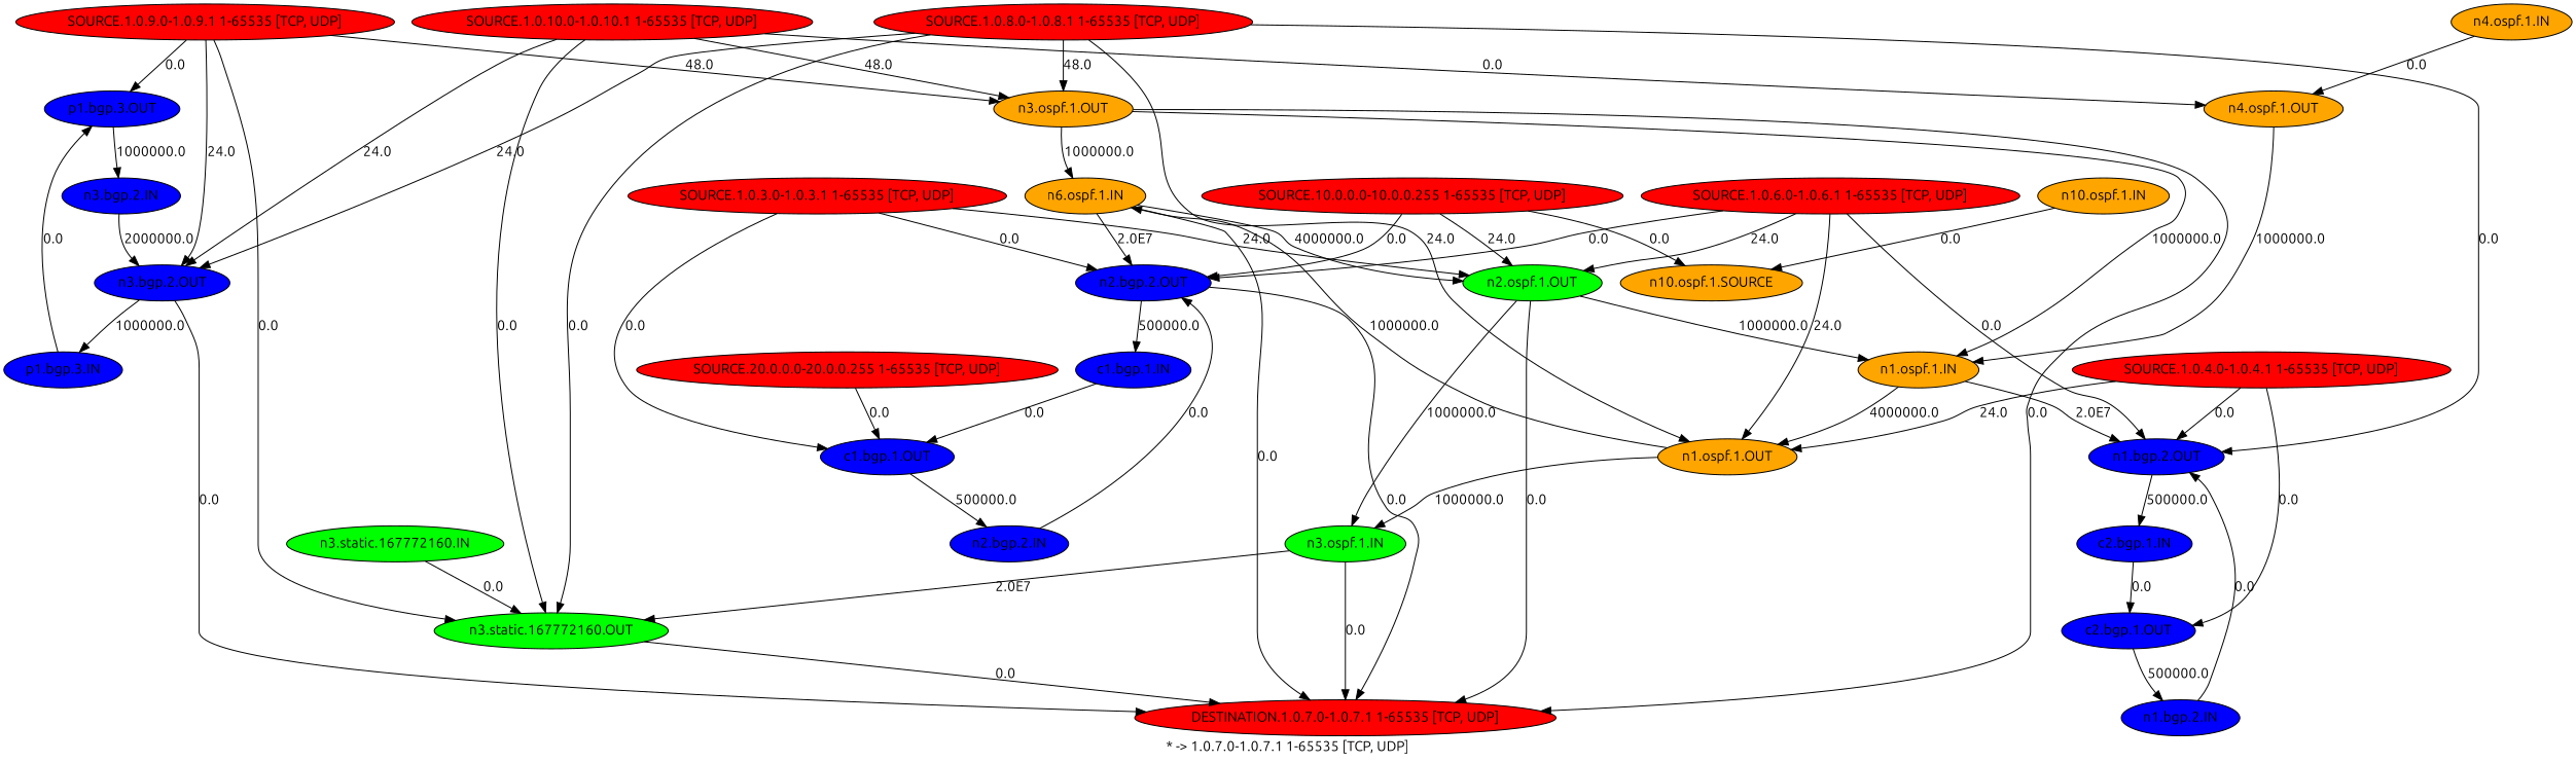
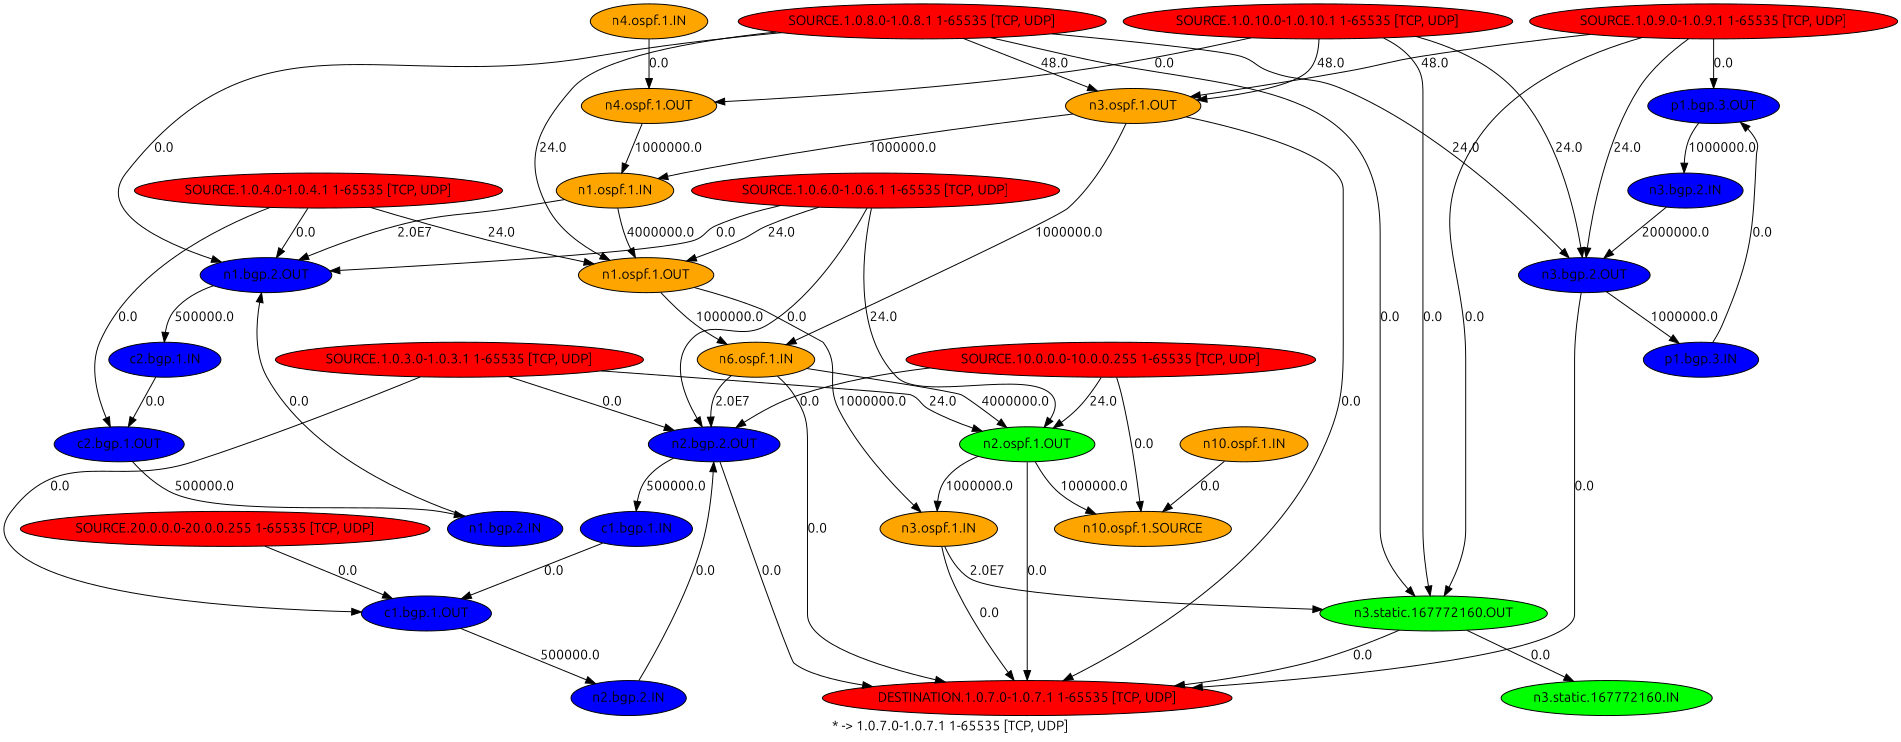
  digraph {
    fontname=Ubuntu
    label="* -> 1.0.7.0-1.0.7.1 1-65535 [TCP, UDP]"
    node [fillcolor=blue fontname=Ubuntu shape=oval style=filled]
    edge [fontname=Ubuntu]
    "p1.bgp.3.OUT"
    "n3.bgp.2.IN"
    "n3.bgp.2.OUT"
    "DESTINATION.1.0.7.0-1.0.7.1 1-65535 [TCP, UDP]" [fillcolor=red]
    "p1.bgp.3.IN"
    "n1.bgp.2.OUT"
    "c2.bgp.1.IN"
    "c2.bgp.1.OUT"
    "n1.bgp.2.IN"
    "n1.ospf.1.OUT" [fillcolor=orange]
    n11 [fillcolor=orange label="n6.ospf.1.IN"]
-   "n3.ospf.1.IN" [fillcolor=green]
+   "n3.ospf.1.IN" [fillcolor=orange]
    "n2.bgp.2.OUT"
    "n2.ospf.1.OUT" [fillcolor=green]
    "n3.static.167772160.OUT" [fillcolor=green]
    "c1.bgp.1.IN"
    "n1.ospf.1.IN" [fillcolor=orange]
    "n3.ospf.1.OUT" [fillcolor=orange]
    "c1.bgp.1.OUT"
    "n2.bgp.2.IN"
    "n4.ospf.1.IN" [fillcolor=orange]
    "n4.ospf.1.OUT" [fillcolor=orange]
    "n3.static.167772160.IN" [fillcolor=green]
    "n10.ospf.1.IN" [fillcolor=orange]
    n25 [fillcolor=orange label="n10.ospf.1.SOURCE"]
    "SOURCE.10.0.0.0-10.0.0.255 1-65535 [TCP, UDP]" [fillcolor=red]
    "SOURCE.20.0.0.0-20.0.0.255 1-65535 [TCP, UDP]" [fillcolor=red]
    "SOURCE.1.0.3.0-1.0.3.1 1-65535 [TCP, UDP]" [fillcolor=red]
    "SOURCE.1.0.4.0-1.0.4.1 1-65535 [TCP, UDP]" [fillcolor=red]
    "SOURCE.1.0.6.0-1.0.6.1 1-65535 [TCP, UDP]" [fillcolor=red]
    "SOURCE.1.0.8.0-1.0.8.1 1-65535 [TCP, UDP]" [fillcolor=red]
    "SOURCE.1.0.9.0-1.0.9.1 1-65535 [TCP, UDP]" [fillcolor=red]
    "SOURCE.1.0.10.0-1.0.10.1 1-65535 [TCP, UDP]" [fillcolor=red]
    "p1.bgp.3.OUT" -> "n3.bgp.2.IN" [label=1000000.0]
    "n3.bgp.2.IN" -> "n3.bgp.2.OUT" [label=2000000.0]
    "n3.bgp.2.OUT" -> "DESTINATION.1.0.7.0-1.0.7.1 1-65535 [TCP, UDP]" [label=0.0]
    "n3.bgp.2.OUT" -> "p1.bgp.3.IN" [label=1000000.0]
    "p1.bgp.3.IN" -> "p1.bgp.3.OUT" [label=0.0]
    "n1.bgp.2.OUT" -> "c2.bgp.1.IN" [label=500000.0]
    "c2.bgp.1.IN" -> "c2.bgp.1.OUT" [label=0.0]
    "c2.bgp.1.OUT" -> "n1.bgp.2.IN" [label=500000.0]
    "n1.bgp.2.IN" -> "n1.bgp.2.OUT" [label=0.0]
    "n1.ospf.1.OUT" -> n11 [label=1000000.0]
    "n1.ospf.1.OUT" -> "n3.ospf.1.IN" [label=1000000.0]
    n11 -> "DESTINATION.1.0.7.0-1.0.7.1 1-65535 [TCP, UDP]" [label=0.0]
    n11 -> "n2.bgp.2.OUT" [label="2.0E7"]
    n11 -> "n2.ospf.1.OUT" [label=4000000.0]
    "n3.ospf.1.IN" -> "DESTINATION.1.0.7.0-1.0.7.1 1-65535 [TCP, UDP]" [label=0.0]
    "n3.ospf.1.IN" -> "n3.static.167772160.OUT" [label="2.0E7"]
    "n2.bgp.2.OUT" -> "DESTINATION.1.0.7.0-1.0.7.1 1-65535 [TCP, UDP]" [label=0.0]
    "n2.bgp.2.OUT" -> "c1.bgp.1.IN" [label=500000.0]
    "n2.ospf.1.OUT" -> "DESTINATION.1.0.7.0-1.0.7.1 1-65535 [TCP, UDP]" [label=0.0]
    "n2.ospf.1.OUT" -> "n3.ospf.1.IN" [label=1000000.0]
-   "n2.ospf.1.OUT" -> "n1.ospf.1.IN" [label=1000000.0]
+   "n2.ospf.1.OUT" -> n25 [label=1000000.0]
    "n3.static.167772160.OUT" -> "DESTINATION.1.0.7.0-1.0.7.1 1-65535 [TCP, UDP]" [label=0.0]
    "c1.bgp.1.IN" -> "c1.bgp.1.OUT" [label=0.0]
    "n1.ospf.1.IN" -> "n1.bgp.2.OUT" [label="2.0E7"]
    "n1.ospf.1.IN" -> "n1.ospf.1.OUT" [label=4000000.0]
    "n3.ospf.1.OUT" -> "DESTINATION.1.0.7.0-1.0.7.1 1-65535 [TCP, UDP]" [label=0.0]
    "n3.ospf.1.OUT" -> n11 [label=1000000.0]
    "n3.ospf.1.OUT" -> "n1.ospf.1.IN" [label=1000000.0]
    "c1.bgp.1.OUT" -> "n2.bgp.2.IN" [label=500000.0]
    "n2.bgp.2.IN" -> "n2.bgp.2.OUT" [label=0.0]
    "n4.ospf.1.IN" -> "n4.ospf.1.OUT" [label=0.0]
    "n4.ospf.1.OUT" -> "n1.ospf.1.IN" [label=1000000.0]
-   "n3.static.167772160.IN" -> "n3.static.167772160.OUT" [label=0.0]
+   "n3.static.167772160.OUT" -> "n3.static.167772160.IN" [label=0.0]
    "n10.ospf.1.IN" -> n25 [label=0.0]
    "SOURCE.10.0.0.0-10.0.0.255 1-65535 [TCP, UDP]" -> "n2.bgp.2.OUT" [label=0.0]
    "SOURCE.10.0.0.0-10.0.0.255 1-65535 [TCP, UDP]" -> "n2.ospf.1.OUT" [label=24.0]
    "SOURCE.10.0.0.0-10.0.0.255 1-65535 [TCP, UDP]" -> n25 [label=0.0]
    "SOURCE.20.0.0.0-20.0.0.255 1-65535 [TCP, UDP]" -> "c1.bgp.1.OUT" [label=0.0]
    "SOURCE.1.0.3.0-1.0.3.1 1-65535 [TCP, UDP]" -> "n2.bgp.2.OUT" [label=0.0]
    "SOURCE.1.0.3.0-1.0.3.1 1-65535 [TCP, UDP]" -> "n2.ospf.1.OUT" [label=24.0]
    "SOURCE.1.0.3.0-1.0.3.1 1-65535 [TCP, UDP]" -> "c1.bgp.1.OUT" [label=0.0]
    "SOURCE.1.0.4.0-1.0.4.1 1-65535 [TCP, UDP]" -> "n1.bgp.2.OUT" [label=0.0]
    "SOURCE.1.0.4.0-1.0.4.1 1-65535 [TCP, UDP]" -> "c2.bgp.1.OUT" [label=0.0]
    "SOURCE.1.0.4.0-1.0.4.1 1-65535 [TCP, UDP]" -> "n1.ospf.1.OUT" [label=24.0]
    "SOURCE.1.0.6.0-1.0.6.1 1-65535 [TCP, UDP]" -> "n1.bgp.2.OUT" [label=0.0]
    "SOURCE.1.0.6.0-1.0.6.1 1-65535 [TCP, UDP]" -> "n1.ospf.1.OUT" [label=24.0]
    "SOURCE.1.0.6.0-1.0.6.1 1-65535 [TCP, UDP]" -> "n2.bgp.2.OUT" [label=0.0]
    "SOURCE.1.0.6.0-1.0.6.1 1-65535 [TCP, UDP]" -> "n2.ospf.1.OUT" [label=24.0]
    "SOURCE.1.0.8.0-1.0.8.1 1-65535 [TCP, UDP]" -> "n3.bgp.2.OUT" [label=24.0]
    "SOURCE.1.0.8.0-1.0.8.1 1-65535 [TCP, UDP]" -> "n1.bgp.2.OUT" [label=0.0]
    "SOURCE.1.0.8.0-1.0.8.1 1-65535 [TCP, UDP]" -> "n1.ospf.1.OUT" [label=24.0]
    "SOURCE.1.0.8.0-1.0.8.1 1-65535 [TCP, UDP]" -> "n3.static.167772160.OUT" [label=0.0]
    "SOURCE.1.0.8.0-1.0.8.1 1-65535 [TCP, UDP]" -> "n3.ospf.1.OUT" [label=48.0]
    "SOURCE.1.0.9.0-1.0.9.1 1-65535 [TCP, UDP]" -> "p1.bgp.3.OUT" [label=0.0]
    "SOURCE.1.0.9.0-1.0.9.1 1-65535 [TCP, UDP]" -> "n3.bgp.2.OUT" [label=24.0]
    "SOURCE.1.0.9.0-1.0.9.1 1-65535 [TCP, UDP]" -> "n3.static.167772160.OUT" [label=0.0]
    "SOURCE.1.0.9.0-1.0.9.1 1-65535 [TCP, UDP]" -> "n3.ospf.1.OUT" [label=48.0]
    "SOURCE.1.0.10.0-1.0.10.1 1-65535 [TCP, UDP]" -> "n3.bgp.2.OUT" [label=24.0]
    "SOURCE.1.0.10.0-1.0.10.1 1-65535 [TCP, UDP]" -> "n3.static.167772160.OUT" [label=0.0]
    "SOURCE.1.0.10.0-1.0.10.1 1-65535 [TCP, UDP]" -> "n3.ospf.1.OUT" [label=48.0]
    "SOURCE.1.0.10.0-1.0.10.1 1-65535 [TCP, UDP]" -> "n4.ospf.1.OUT" [label=0.0]
  }
